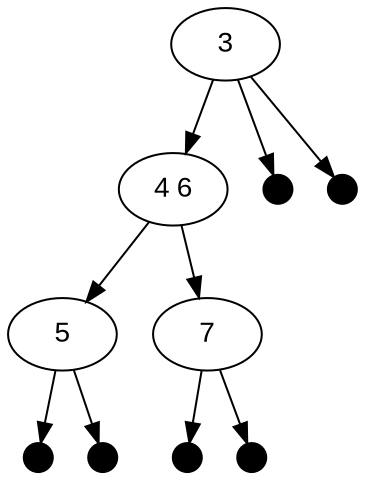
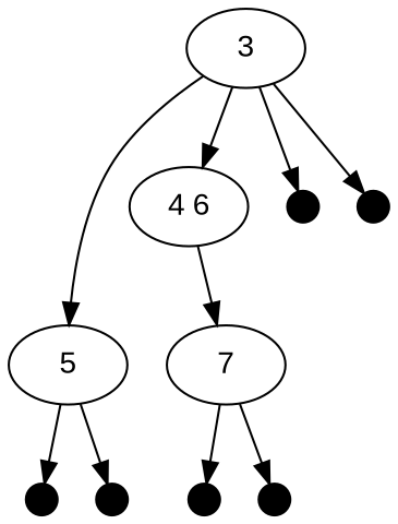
  digraph {
    fontname="Liberation Sans"
    node [fontname="Liberation Sans" shape=point]
    edge [fontname="Liberation Sans"]
    n1 [label="4 6" shape=""]
    n2 [label=5 shape=""]
    n3 [label=7 shape=""]
    n4 [label=3 shape=""]
    2 [width=0.2]
    3 [width=0.2]
    5 [width=0.2]
    6 [width=0.2]
    8 [width=0.2]
    9 [width=0.2]
-   n1 -> n2
+   n4 -> n2
    n1 -> n3
    n2 -> 5
    n2 -> 6
    n3 -> 8
    n3 -> 9
    n4 -> n1
    n4 -> 2
    n4 -> 3
  }
